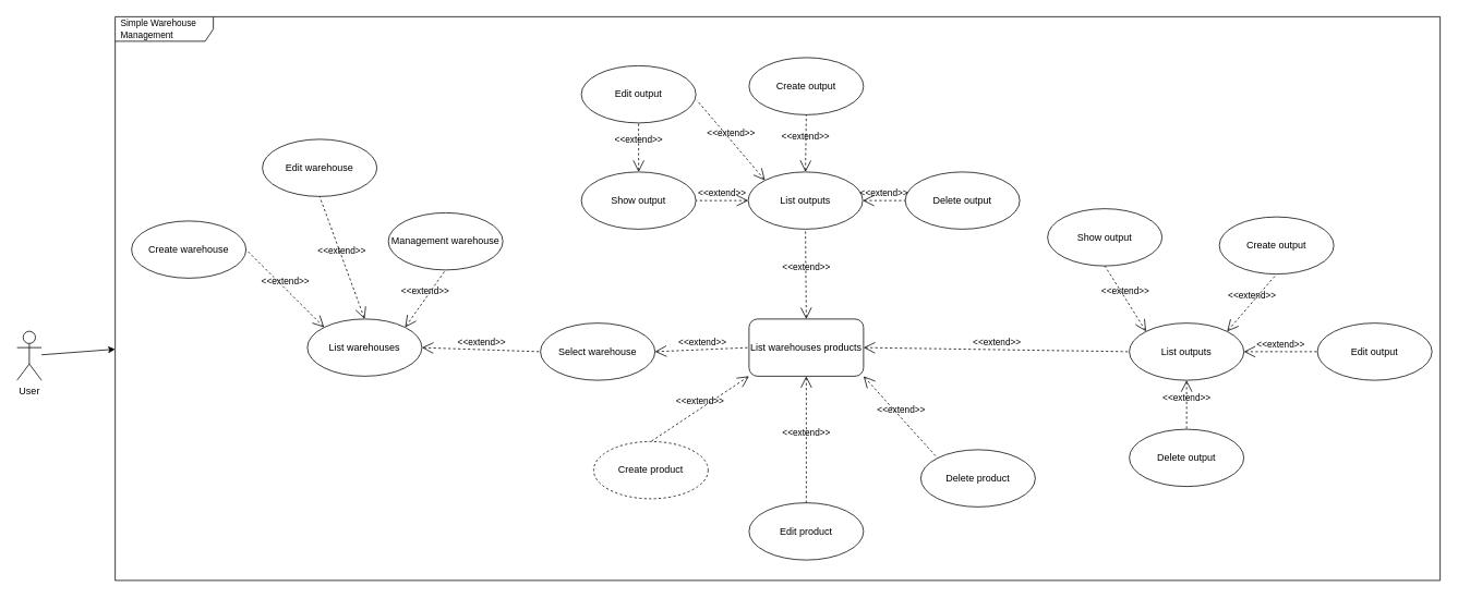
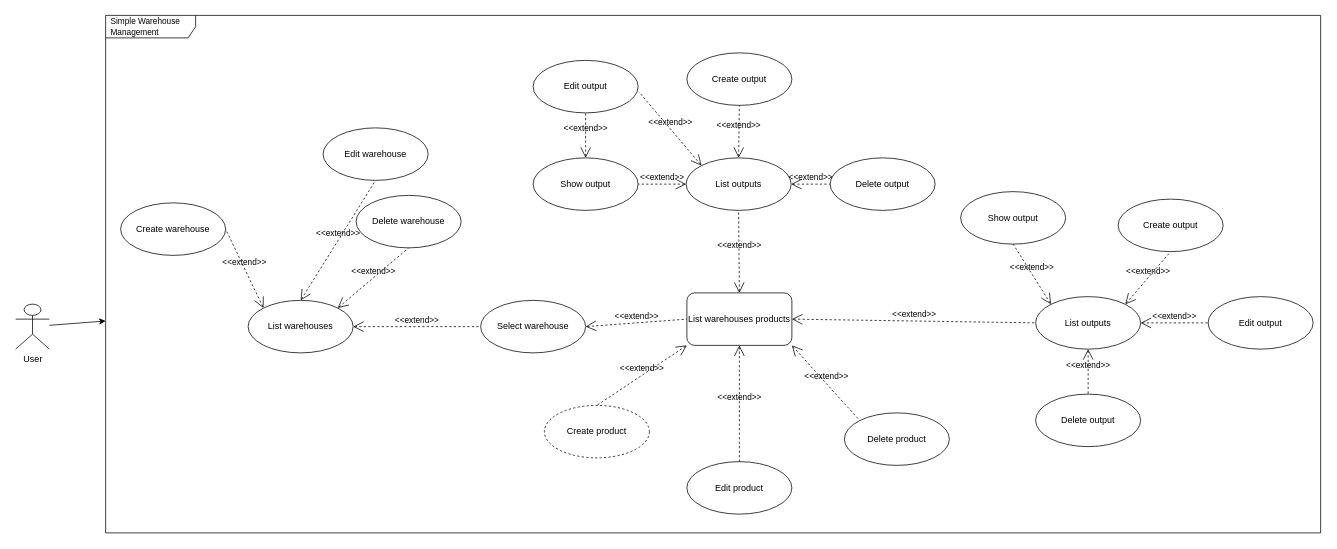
  <mxCell id="0" />
  <mxCell id="1" parent="0" />
  <mxCell id="2" value="Simple Warehouse Management" style="shape=umlFrame;whiteSpace=wrap;html=1;width=120;height=30;boundedLbl=1;verticalAlign=middle;align=left;spacingLeft=5;labelBackgroundColor=none;fontFamily=Helvetica;fontSize=11;fontColor=default;" vertex="1" parent="1"><mxGeometry x="140" y="20" width="1620" height="690" as="geometry" /></mxCell>
  <mxCell id="3" style="edgeStyle=none;html=1;" edge="1" parent="1" source="4" target="2"><mxGeometry relative="1" as="geometry" /></mxCell>
- <mxCell id="4" value="User" style="shape=umlActor;verticalLabelPosition=bottom;verticalAlign=top;html=1;labelBackgroundColor=none;" parent="1" vertex="1"><mxGeometry x="20" y="405" width="30" height="60" as="geometry" /></mxCell>
- <mxCell id="5" value="List warehouses" style="ellipse;whiteSpace=wrap;html=1;labelBackgroundColor=none;" vertex="1" parent="1"><mxGeometry x="375" y="390" width="140" height="70" as="geometry" /></mxCell>
- <mxCell id="6" value="Select warehouse" style="ellipse;whiteSpace=wrap;html=1;labelBackgroundColor=none;" vertex="1" parent="1"><mxGeometry x="660" y="395" width="140" height="70" as="geometry" /></mxCell>
+ <mxCell id="4" value="User" style="shape=umlActor;verticalLabelPosition=bottom;verticalAlign=top;html=1;labelBackgroundColor=none;" parent="1" vertex="1"><mxGeometry x="20" y="405" width="45" height="60" as="geometry" /></mxCell>
+ <mxCell id="5" value="List warehouses" style="ellipse;whiteSpace=wrap;html=1;labelBackgroundColor=none;" vertex="1" parent="1"><mxGeometry x="330" y="400" width="140" height="70" as="geometry" /></mxCell>
+ <mxCell id="6" value="Select warehouse" style="ellipse;whiteSpace=wrap;html=1;labelBackgroundColor=none;" vertex="1" parent="1"><mxGeometry x="640" y="400" width="140" height="70" as="geometry" /></mxCell>
  <mxCell id="7" value="List warehouses products" style="whiteSpace=wrap;html=1;labelBackgroundColor=none;rounded=1;" vertex="1" parent="1"><mxGeometry x="915" y="390" width="140" height="70" as="geometry" /></mxCell>
  <mxCell id="8" value="List outputs" style="ellipse;whiteSpace=wrap;html=1;labelBackgroundColor=none;" vertex="1" parent="1"><mxGeometry x="1380" y="395" width="140" height="70" as="geometry" /></mxCell>
  <mxCell id="9" value="Edit output" style="ellipse;whiteSpace=wrap;html=1;labelBackgroundColor=none;" vertex="1" parent="1"><mxGeometry x="1610" y="395" width="140" height="70" as="geometry" /></mxCell>
  <mxCell id="10" value="Create output" style="ellipse;whiteSpace=wrap;html=1;labelBackgroundColor=none;" vertex="1" parent="1"><mxGeometry x="1490" y="265" width="140" height="70" as="geometry" /></mxCell>
  <mxCell id="11" value="Delete output" style="ellipse;whiteSpace=wrap;html=1;labelBackgroundColor=none;" vertex="1" parent="1"><mxGeometry x="1380" y="525" width="140" height="70" as="geometry" /></mxCell>
  <mxCell id="12" value="Show output" style="ellipse;whiteSpace=wrap;html=1;labelBackgroundColor=none;" vertex="1" parent="1"><mxGeometry x="1280" y="255" width="140" height="70" as="geometry" /></mxCell>
  <mxCell id="13" value="List outputs" style="ellipse;whiteSpace=wrap;html=1;labelBackgroundColor=none;" vertex="1" parent="1"><mxGeometry x="914" y="210" width="140" height="70" as="geometry" /></mxCell>
  <mxCell id="14" value="Edit output" style="ellipse;whiteSpace=wrap;html=1;labelBackgroundColor=none;" vertex="1" parent="1"><mxGeometry x="710" y="80" width="140" height="70" as="geometry" /></mxCell>
  <mxCell id="15" value="Create output" style="ellipse;whiteSpace=wrap;html=1;labelBackgroundColor=none;" vertex="1" parent="1"><mxGeometry x="915" y="70" width="140" height="70" as="geometry" /></mxCell>
  <mxCell id="16" value="Delete output" style="ellipse;whiteSpace=wrap;html=1;labelBackgroundColor=none;" vertex="1" parent="1"><mxGeometry x="1106" y="210" width="140" height="70" as="geometry" /></mxCell>
  <mxCell id="17" value="Show output" style="ellipse;whiteSpace=wrap;html=1;labelBackgroundColor=none;" vertex="1" parent="1"><mxGeometry x="710" y="210" width="140" height="70" as="geometry" /></mxCell>
  <mxCell id="18" value="Create warehouse" style="ellipse;whiteSpace=wrap;html=1;labelBackgroundColor=none;" vertex="1" parent="1"><mxGeometry x="160" y="270" width="140" height="70" as="geometry" /></mxCell>
- <mxCell id="19" value="Edit warehouse" style="ellipse;whiteSpace=wrap;html=1;labelBackgroundColor=none;" vertex="1" parent="1"><mxGeometry x="320" y="170" width="140" height="70" as="geometry" /></mxCell>
- <mxCell id="20" value="Management warehouse" style="ellipse;whiteSpace=wrap;html=1;labelBackgroundColor=none;" vertex="1" parent="1"><mxGeometry x="474" y="260" width="140" height="70" as="geometry" /></mxCell>
+ <mxCell id="19" value="Edit warehouse" style="ellipse;whiteSpace=wrap;html=1;labelBackgroundColor=none;" vertex="1" parent="1"><mxGeometry x="430" y="170" width="140" height="70" as="geometry" /></mxCell>
+ <mxCell id="20" value="Delete warehouse" style="ellipse;whiteSpace=wrap;html=1;labelBackgroundColor=none;" vertex="1" parent="1"><mxGeometry x="474" y="260" width="140" height="70" as="geometry" /></mxCell>
  <mxCell id="21" value="Create product" style="ellipse;whiteSpace=wrap;html=1;labelBackgroundColor=none;dashed=1;" vertex="1" parent="1"><mxGeometry x="725" y="540" width="140" height="70" as="geometry" /></mxCell>
  <mxCell id="22" value="Edit product" style="ellipse;whiteSpace=wrap;html=1;labelBackgroundColor=none;" vertex="1" parent="1"><mxGeometry x="915" y="615" width="140" height="70" as="geometry" /></mxCell>
  <mxCell id="23" value="Delete product" style="ellipse;whiteSpace=wrap;html=1;labelBackgroundColor=none;" vertex="1" parent="1"><mxGeometry x="1125" y="550" width="140" height="70" as="geometry" /></mxCell>
  <mxCell id="24" value="&amp;lt;&amp;lt;extend&amp;gt;&amp;gt;" style="edgeStyle=none;html=1;startArrow=open;endArrow=none;startSize=12;verticalAlign=bottom;dashed=1;labelBackgroundColor=none;rounded=1;fontFamily=Helvetica;fontSize=11;fontColor=default;strokeColor=default;shape=connector;entryX=0.5;entryY=1;entryDx=0;entryDy=0;exitX=0.5;exitY=0;exitDx=0;exitDy=0;" edge="1" parent="1" source="17" target="14"><mxGeometry width="160" relative="1" as="geometry"><mxPoint x="665" y="160" as="sourcePoint" /><mxPoint x="645" y="170" as="targetPoint" /></mxGeometry></mxCell>
  <mxCell id="25" value="&amp;lt;&amp;lt;extend&amp;gt;&amp;gt;" style="edgeStyle=none;html=1;startArrow=open;endArrow=none;startSize=12;verticalAlign=bottom;dashed=1;labelBackgroundColor=none;rounded=1;fontFamily=Helvetica;fontSize=11;fontColor=default;strokeColor=default;shape=connector;exitX=0;exitY=0;exitDx=0;exitDy=0;entryX=1;entryY=0.5;entryDx=0;entryDy=0;" edge="1" parent="1" source="5" target="18"><mxGeometry width="160" relative="1" as="geometry"><mxPoint x="180" y="110" as="sourcePoint" /><mxPoint x="340" y="110" as="targetPoint" /></mxGeometry></mxCell>
  <mxCell id="26" value="&amp;lt;&amp;lt;extend&amp;gt;&amp;gt;" style="edgeStyle=none;html=1;startArrow=open;endArrow=none;startSize=12;verticalAlign=bottom;dashed=1;labelBackgroundColor=none;rounded=1;fontFamily=Helvetica;fontSize=11;fontColor=default;strokeColor=default;shape=connector;exitX=0.5;exitY=0;exitDx=0;exitDy=0;entryX=0.5;entryY=1;entryDx=0;entryDy=0;" edge="1" parent="1" source="5" target="19"><mxGeometry width="160" relative="1" as="geometry"><mxPoint x="360.503" y="420.251" as="sourcePoint" /><mxPoint x="310" y="315" as="targetPoint" /></mxGeometry></mxCell>
  <mxCell id="27" value="&amp;lt;&amp;lt;extend&amp;gt;&amp;gt;" style="edgeStyle=none;html=1;startArrow=open;endArrow=none;startSize=12;verticalAlign=bottom;dashed=1;labelBackgroundColor=none;rounded=1;fontFamily=Helvetica;fontSize=11;fontColor=default;strokeColor=default;shape=connector;exitX=1;exitY=0;exitDx=0;exitDy=0;entryX=0.5;entryY=1;entryDx=0;entryDy=0;" edge="1" parent="1" source="5" target="20"><mxGeometry width="160" relative="1" as="geometry"><mxPoint x="360.503" y="420.251" as="sourcePoint" /><mxPoint x="310" y="315" as="targetPoint" /></mxGeometry></mxCell>
  <mxCell id="28" value="&amp;lt;&amp;lt;extend&amp;gt;&amp;gt;" style="edgeStyle=none;html=1;startArrow=open;endArrow=none;startSize=12;verticalAlign=bottom;dashed=1;labelBackgroundColor=none;rounded=1;fontFamily=Helvetica;fontSize=11;fontColor=default;strokeColor=default;shape=connector;entryX=1.007;entryY=0.6;entryDx=0;entryDy=0;exitX=0;exitY=0;exitDx=0;exitDy=0;entryPerimeter=0;" edge="1" parent="1" source="13" target="14"><mxGeometry width="160" relative="1" as="geometry"><mxPoint x="790" y="220" as="sourcePoint" /><mxPoint x="790" y="160" as="targetPoint" /></mxGeometry></mxCell>
  <mxCell id="29" value="&amp;lt;&amp;lt;extend&amp;gt;&amp;gt;" style="edgeStyle=none;html=1;startArrow=open;endArrow=none;startSize=12;verticalAlign=bottom;dashed=1;labelBackgroundColor=none;rounded=1;fontFamily=Helvetica;fontSize=11;fontColor=default;strokeColor=default;shape=connector;entryX=1;entryY=0.5;entryDx=0;entryDy=0;exitX=0;exitY=0.5;exitDx=0;exitDy=0;" edge="1" parent="1" source="13" target="17"><mxGeometry width="160" relative="1" as="geometry"><mxPoint x="885" y="330" as="sourcePoint" /><mxPoint x="885" y="270" as="targetPoint" /></mxGeometry></mxCell>
  <mxCell id="30" value="&amp;lt;&amp;lt;extend&amp;gt;&amp;gt;" style="edgeStyle=none;html=1;startArrow=open;endArrow=none;startSize=12;verticalAlign=bottom;dashed=1;labelBackgroundColor=none;rounded=1;fontFamily=Helvetica;fontSize=11;fontColor=default;strokeColor=default;shape=connector;entryX=0.5;entryY=1;entryDx=0;entryDy=0;exitX=0.5;exitY=0;exitDx=0;exitDy=0;" edge="1" parent="1" source="13" target="15"><mxGeometry width="160" relative="1" as="geometry"><mxPoint x="790" y="220" as="sourcePoint" /><mxPoint x="790" y="160" as="targetPoint" /></mxGeometry></mxCell>
  <mxCell id="31" value="&amp;lt;&amp;lt;extend&amp;gt;&amp;gt;" style="edgeStyle=none;html=1;startArrow=open;endArrow=none;startSize=12;verticalAlign=bottom;dashed=1;labelBackgroundColor=none;rounded=1;fontFamily=Helvetica;fontSize=11;fontColor=default;strokeColor=default;shape=connector;exitX=1;exitY=0.5;exitDx=0;exitDy=0;" edge="1" parent="1" source="13" target="16"><mxGeometry width="160" relative="1" as="geometry"><mxPoint x="1105" y="210" as="sourcePoint" /><mxPoint x="1106" y="140" as="targetPoint" /></mxGeometry></mxCell>
  <mxCell id="32" value="&amp;lt;&amp;lt;extend&amp;gt;&amp;gt;" style="edgeStyle=none;html=1;startArrow=open;endArrow=none;startSize=12;verticalAlign=bottom;dashed=1;labelBackgroundColor=none;rounded=1;fontFamily=Helvetica;fontSize=11;fontColor=default;strokeColor=default;shape=connector;entryX=0.5;entryY=1;entryDx=0;entryDy=0;exitX=0.5;exitY=0;exitDx=0;exitDy=0;" edge="1" parent="1" source="7" target="13"><mxGeometry width="160" relative="1" as="geometry"><mxPoint x="994" y="120" as="sourcePoint" /><mxPoint x="995" y="50" as="targetPoint" /></mxGeometry></mxCell>
  <mxCell id="33" value="&amp;lt;&amp;lt;extend&amp;gt;&amp;gt;" style="edgeStyle=none;html=1;startArrow=open;endArrow=none;startSize=12;verticalAlign=bottom;dashed=1;labelBackgroundColor=none;rounded=1;fontFamily=Helvetica;fontSize=11;fontColor=default;strokeColor=default;shape=connector;entryX=0;entryY=0;entryDx=0;entryDy=0;exitX=1;exitY=1;exitDx=0;exitDy=0;" edge="1" parent="1" source="7" target="23"><mxGeometry width="160" relative="1" as="geometry"><mxPoint x="1135" y="240" as="sourcePoint" /><mxPoint x="1145" y="340" as="targetPoint" /></mxGeometry></mxCell>
  <mxCell id="34" value="&amp;lt;&amp;lt;extend&amp;gt;&amp;gt;" style="edgeStyle=none;html=1;startArrow=open;endArrow=none;startSize=12;verticalAlign=bottom;dashed=1;labelBackgroundColor=none;rounded=1;fontFamily=Helvetica;fontSize=11;fontColor=default;strokeColor=default;shape=connector;entryX=0.5;entryY=0;entryDx=0;entryDy=0;exitX=0.5;exitY=1;exitDx=0;exitDy=0;" edge="1" parent="1" source="7" target="22"><mxGeometry width="160" relative="1" as="geometry"><mxPoint x="1044.497" y="459.749" as="sourcePoint" /><mxPoint x="1155.503" y="650.251" as="targetPoint" /></mxGeometry></mxCell>
  <mxCell id="35" value="&amp;lt;&amp;lt;extend&amp;gt;&amp;gt;" style="edgeStyle=none;html=1;startArrow=open;endArrow=none;startSize=12;verticalAlign=bottom;dashed=1;labelBackgroundColor=none;rounded=1;fontFamily=Helvetica;fontSize=11;fontColor=default;strokeColor=default;shape=connector;entryX=0.5;entryY=0;entryDx=0;entryDy=0;exitX=0;exitY=1;exitDx=0;exitDy=0;" edge="1" parent="1" source="7" target="21"><mxGeometry width="160" relative="1" as="geometry"><mxPoint x="995" y="470" as="sourcePoint" /><mxPoint x="995" y="680" as="targetPoint" /></mxGeometry></mxCell>
  <mxCell id="36" value="&amp;lt;&amp;lt;extend&amp;gt;&amp;gt;" style="edgeStyle=none;html=1;startArrow=open;endArrow=none;startSize=12;verticalAlign=bottom;dashed=1;labelBackgroundColor=none;rounded=1;fontFamily=Helvetica;fontSize=11;fontColor=default;strokeColor=default;shape=connector;entryX=0.5;entryY=1;entryDx=0;entryDy=0;exitX=0;exitY=0;exitDx=0;exitDy=0;" edge="1" parent="1" source="8" target="12"><mxGeometry width="160" relative="1" as="geometry"><mxPoint x="840" y="405" as="sourcePoint" /><mxPoint x="839" y="195" as="targetPoint" /></mxGeometry></mxCell>
  <mxCell id="37" value="&amp;lt;&amp;lt;extend&amp;gt;&amp;gt;" style="edgeStyle=none;html=1;startArrow=open;endArrow=none;startSize=12;verticalAlign=bottom;dashed=1;labelBackgroundColor=none;rounded=1;fontFamily=Helvetica;fontSize=11;fontColor=default;strokeColor=default;shape=connector;entryX=0.5;entryY=1;entryDx=0;entryDy=0;exitX=1;exitY=0;exitDx=0;exitDy=0;" edge="1" parent="1" source="8" target="10"><mxGeometry width="160" relative="1" as="geometry"><mxPoint x="1410.503" y="415.251" as="sourcePoint" /><mxPoint x="1360" y="335" as="targetPoint" /></mxGeometry></mxCell>
  <mxCell id="38" value="&amp;lt;&amp;lt;extend&amp;gt;&amp;gt;" style="edgeStyle=none;html=1;startArrow=open;endArrow=none;startSize=12;verticalAlign=bottom;dashed=1;labelBackgroundColor=none;rounded=1;fontFamily=Helvetica;fontSize=11;fontColor=default;strokeColor=default;shape=connector;entryX=0;entryY=0.5;entryDx=0;entryDy=0;exitX=1;exitY=0.5;exitDx=0;exitDy=0;" edge="1" parent="1" source="8" target="9"><mxGeometry width="160" relative="1" as="geometry"><mxPoint x="1509.497" y="415.251" as="sourcePoint" /><mxPoint x="1570" y="345" as="targetPoint" /></mxGeometry></mxCell>
  <mxCell id="39" value="&amp;lt;&amp;lt;extend&amp;gt;&amp;gt;" style="edgeStyle=none;html=1;startArrow=open;endArrow=none;startSize=12;verticalAlign=bottom;dashed=1;labelBackgroundColor=none;rounded=1;fontFamily=Helvetica;fontSize=11;fontColor=default;strokeColor=default;shape=connector;entryX=0.5;entryY=0;entryDx=0;entryDy=0;exitX=0.5;exitY=1;exitDx=0;exitDy=0;" edge="1" parent="1" source="8" target="11"><mxGeometry width="160" relative="1" as="geometry"><mxPoint x="1450" y="475" as="sourcePoint" /><mxPoint x="1620" y="440" as="targetPoint" /></mxGeometry></mxCell>
  <mxCell id="40" value="&amp;lt;&amp;lt;extend&amp;gt;&amp;gt;" style="edgeStyle=none;html=1;startArrow=open;endArrow=none;startSize=12;verticalAlign=bottom;dashed=1;labelBackgroundColor=none;rounded=1;fontFamily=Helvetica;fontSize=11;fontColor=default;strokeColor=default;shape=connector;exitX=1;exitY=0.5;exitDx=0;exitDy=0;entryX=0;entryY=0.5;entryDx=0;entryDy=0;" edge="1" parent="1" source="5" target="6"><mxGeometry width="160" relative="1" as="geometry"><mxPoint x="1120" y="340" as="sourcePoint" /><mxPoint x="1280" y="340" as="targetPoint" /></mxGeometry></mxCell>
  <mxCell id="41" value="&amp;lt;&amp;lt;extend&amp;gt;&amp;gt;" style="edgeStyle=none;html=1;startArrow=open;endArrow=none;startSize=12;verticalAlign=bottom;dashed=1;labelBackgroundColor=none;rounded=1;fontFamily=Helvetica;fontSize=11;fontColor=default;strokeColor=default;shape=connector;exitX=1;exitY=0.5;exitDx=0;exitDy=0;entryX=0;entryY=0.5;entryDx=0;entryDy=0;" edge="1" parent="1" source="6" target="7"><mxGeometry width="160" relative="1" as="geometry"><mxPoint x="810" y="434.5" as="sourcePoint" /><mxPoint x="1070" y="434.5" as="targetPoint" /></mxGeometry></mxCell>
  <mxCell id="42" value="&amp;lt;&amp;lt;extend&amp;gt;&amp;gt;" style="edgeStyle=none;html=1;startArrow=open;endArrow=none;startSize=12;verticalAlign=bottom;dashed=1;labelBackgroundColor=none;rounded=1;fontFamily=Helvetica;fontSize=11;fontColor=default;strokeColor=default;shape=connector;entryX=0;entryY=0.5;entryDx=0;entryDy=0;exitX=1;exitY=0.5;exitDx=0;exitDy=0;" edge="1" parent="1" source="7" target="8"><mxGeometry width="160" relative="1" as="geometry"><mxPoint x="1075" y="425" as="sourcePoint" /><mxPoint x="1405" y="440" as="targetPoint" /></mxGeometry></mxCell>
